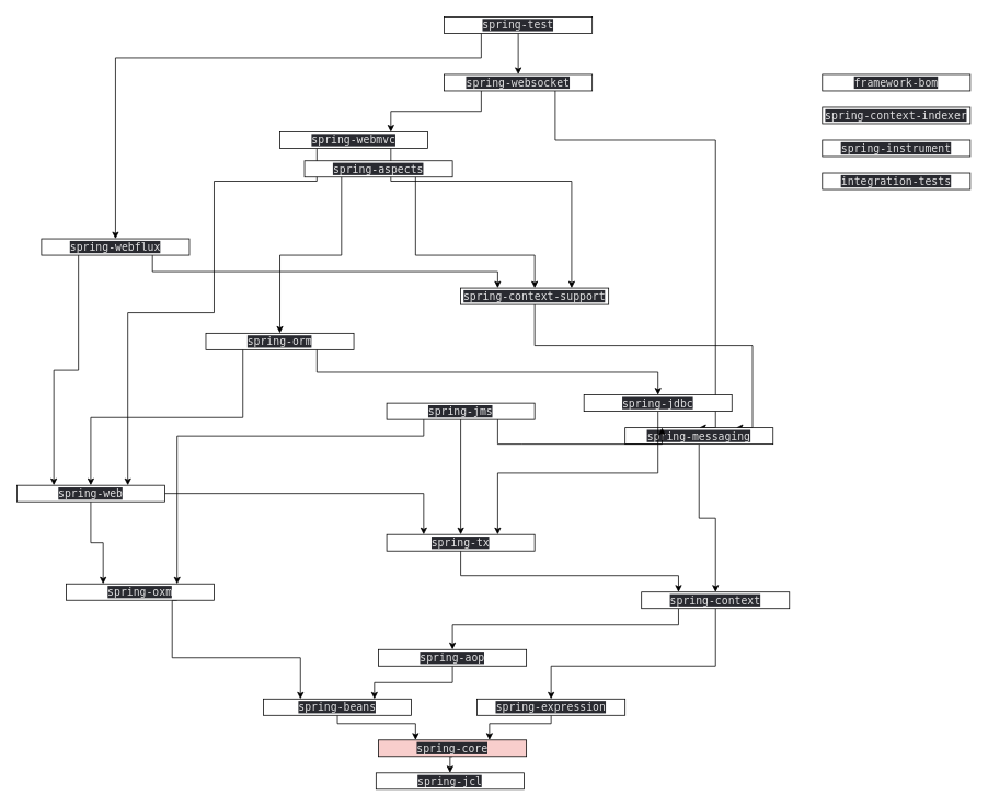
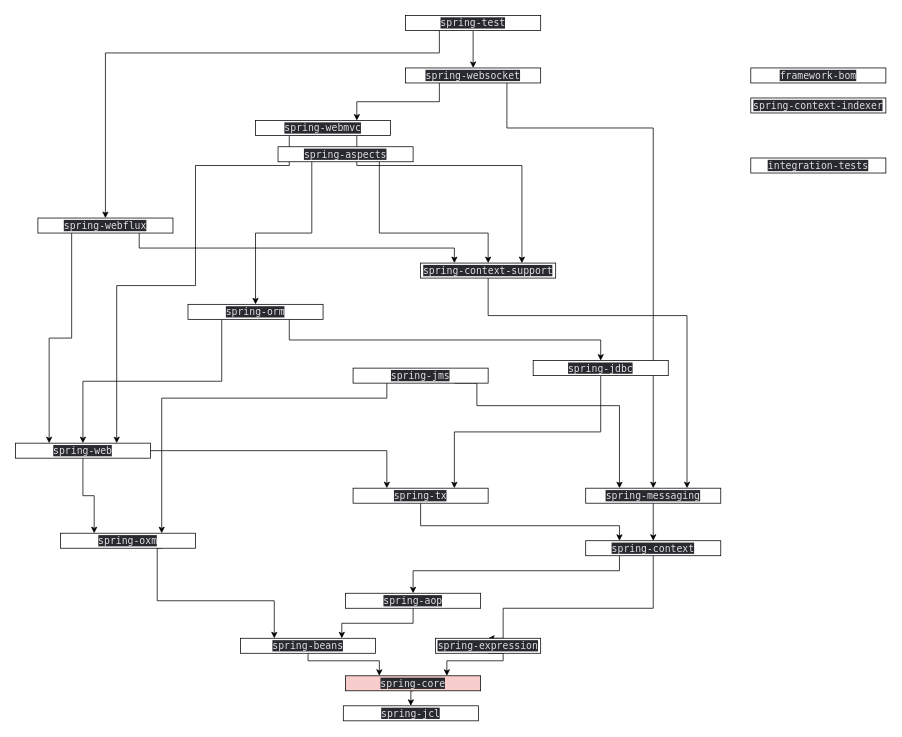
  <mxCell id="0" />
  <mxCell id="1" parent="0" />
  <mxCell id="2" style="edgeStyle=orthogonalEdgeStyle;rounded=0;orthogonalLoop=1;jettySize=auto;html=1;exitX=0.5;exitY=1;exitDx=0;exitDy=0;entryX=0.75;entryY=0;entryDx=0;entryDy=0;" edge="1" parent="1" source="3" target="12"><mxGeometry relative="1" as="geometry"><Array as="points"><mxPoint x="650" y="420" /><mxPoint x="915" y="420" /></Array></mxGeometry></mxCell>
  <mxCell id="3" value="&lt;pre style=&quot;background-color: #292a30 ; color: #dfdfe0 ; font-family: &amp;#34;jetbrains mono&amp;#34; , monospace ; font-size: 9.8pt&quot;&gt;spring-context-support&lt;/pre&gt;" style="rounded=0;whiteSpace=wrap;html=1;" parent="1" vertex="1"><mxGeometry x="560" y="350" width="180" height="20" as="geometry" /></mxCell>
  <mxCell id="4" style="edgeStyle=orthogonalEdgeStyle;rounded=0;orthogonalLoop=1;jettySize=auto;html=1;exitX=0.25;exitY=1;exitDx=0;exitDy=0;entryX=0.75;entryY=0;entryDx=0;entryDy=0;" edge="1" parent="1" source="6" target="16"><mxGeometry relative="1" as="geometry" /></mxCell>
  <mxCell id="5" style="edgeStyle=orthogonalEdgeStyle;rounded=0;orthogonalLoop=1;jettySize=auto;html=1;exitX=0.75;exitY=1;exitDx=0;exitDy=0;entryX=0.5;entryY=0;entryDx=0;entryDy=0;" edge="1" parent="1" source="6" target="12"><mxGeometry relative="1" as="geometry"><Array as="points"><mxPoint x="675" y="170" /><mxPoint x="870" y="170" /></Array></mxGeometry></mxCell>
  <mxCell id="6" value="&lt;pre style=&quot;background-color: #292a30 ; color: #dfdfe0 ; font-family: &amp;#34;jetbrains mono&amp;#34; , monospace ; font-size: 9.8pt&quot;&gt;&lt;pre style=&quot;font-family: &amp;#34;jetbrains mono&amp;#34; , monospace ; font-size: 9.8pt&quot;&gt;spring-websocket&lt;/pre&gt;&lt;/pre&gt;" style="rounded=0;whiteSpace=wrap;html=1;" vertex="1" parent="1"><mxGeometry x="540" y="90" width="180" height="20" as="geometry" /></mxCell>
  <mxCell id="7" value="&lt;pre style=&quot;background-color: #292a30 ; color: #dfdfe0 ; font-family: &amp;#34;jetbrains mono&amp;#34; , monospace ; font-size: 9.8pt&quot;&gt;&lt;pre style=&quot;font-family: &amp;#34;jetbrains mono&amp;#34; , monospace ; font-size: 9.8pt&quot;&gt;&lt;pre style=&quot;font-family: &amp;#34;jetbrains mono&amp;#34; , monospace ; font-size: 9.8pt&quot;&gt;spring-context-indexer&lt;/pre&gt;&lt;/pre&gt;&lt;/pre&gt;" style="rounded=0;whiteSpace=wrap;html=1;" vertex="1" parent="1"><mxGeometry x="1000" y="130" width="180" height="20" as="geometry" /></mxCell>
  <mxCell id="8" style="edgeStyle=orthogonalEdgeStyle;rounded=0;orthogonalLoop=1;jettySize=auto;html=1;exitX=0.5;exitY=1;exitDx=0;exitDy=0;entryX=0.5;entryY=0;entryDx=0;entryDy=0;" edge="1" parent="1" source="10" target="42"><mxGeometry relative="1" as="geometry"><Array as="points"><mxPoint x="870" y="810" /><mxPoint x="670" y="810" /></Array></mxGeometry></mxCell>
  <mxCell id="9" style="edgeStyle=orthogonalEdgeStyle;rounded=0;orthogonalLoop=1;jettySize=auto;html=1;exitX=0.25;exitY=1;exitDx=0;exitDy=0;" edge="1" parent="1" source="10" target="50"><mxGeometry relative="1" as="geometry"><Array as="points"><mxPoint x="825" y="760" /><mxPoint x="550" y="760" /></Array></mxGeometry></mxCell>
  <mxCell id="10" value="&lt;pre style=&quot;background-color: #292a30 ; color: #dfdfe0 ; font-family: &amp;#34;jetbrains mono&amp;#34; , monospace ; font-size: 9.8pt&quot;&gt;&lt;pre style=&quot;font-family: &amp;#34;jetbrains mono&amp;#34; , monospace ; font-size: 9.8pt&quot;&gt;&lt;pre style=&quot;font-family: &amp;#34;jetbrains mono&amp;#34; , monospace ; font-size: 9.8pt&quot;&gt;spring-context&lt;/pre&gt;&lt;/pre&gt;&lt;/pre&gt;" style="rounded=0;whiteSpace=wrap;html=1;" vertex="1" parent="1"><mxGeometry x="780" y="720" width="180" height="20" as="geometry" /></mxCell>
  <mxCell id="11" style="edgeStyle=orthogonalEdgeStyle;rounded=0;orthogonalLoop=1;jettySize=auto;html=1;exitX=0.5;exitY=1;exitDx=0;exitDy=0;" edge="1" parent="1" source="12" target="10"><mxGeometry relative="1" as="geometry" /></mxCell>
- <mxCell id="12" value="&lt;pre style=&quot;background-color: #292a30 ; color: #dfdfe0 ; font-family: &amp;#34;jetbrains mono&amp;#34; , monospace ; font-size: 9.8pt&quot;&gt;&lt;pre style=&quot;font-family: &amp;#34;jetbrains mono&amp;#34; , monospace ; font-size: 9.8pt&quot;&gt;&lt;pre style=&quot;font-family: &amp;#34;jetbrains mono&amp;#34; , monospace ; font-size: 9.8pt&quot;&gt;spring-messaging&lt;/pre&gt;&lt;/pre&gt;&lt;/pre&gt;" style="rounded=0;whiteSpace=wrap;html=1;" vertex="1" parent="1"><mxGeometry x="760" y="520" width="180" height="20" as="geometry" /></mxCell>
+ <mxCell id="12" value="&lt;pre style=&quot;background-color: #292a30 ; color: #dfdfe0 ; font-family: &amp;#34;jetbrains mono&amp;#34; , monospace ; font-size: 9.8pt&quot;&gt;&lt;pre style=&quot;font-family: &amp;#34;jetbrains mono&amp;#34; , monospace ; font-size: 9.8pt&quot;&gt;&lt;pre style=&quot;font-family: &amp;#34;jetbrains mono&amp;#34; , monospace ; font-size: 9.8pt&quot;&gt;spring-messaging&lt;/pre&gt;&lt;/pre&gt;&lt;/pre&gt;" style="rounded=0;whiteSpace=wrap;html=1;" vertex="1" parent="1"><mxGeometry x="780" y="650" width="180" height="20" as="geometry" /></mxCell>
  <mxCell id="13" value="&lt;pre style=&quot;background-color: #292a30 ; color: #dfdfe0 ; font-family: &amp;#34;jetbrains mono&amp;#34; , monospace ; font-size: 9.8pt&quot;&gt;&lt;pre style=&quot;font-family: &amp;#34;jetbrains mono&amp;#34; , monospace ; font-size: 9.8pt&quot;&gt;&lt;pre style=&quot;font-family: &amp;#34;jetbrains mono&amp;#34; , monospace ; font-size: 9.8pt&quot;&gt;integration-tests&lt;/pre&gt;&lt;/pre&gt;&lt;/pre&gt;" style="rounded=0;whiteSpace=wrap;html=1;" vertex="1" parent="1"><mxGeometry x="1000" y="210" width="180" height="20" as="geometry" /></mxCell>
  <mxCell id="14" style="edgeStyle=orthogonalEdgeStyle;rounded=0;orthogonalLoop=1;jettySize=auto;html=1;exitX=0.25;exitY=1;exitDx=0;exitDy=0;entryX=0.75;entryY=0;entryDx=0;entryDy=0;" edge="1" parent="1" source="16" target="19"><mxGeometry relative="1" as="geometry"><Array as="points"><mxPoint x="385" y="220" /><mxPoint x="260" y="220" /><mxPoint x="260" y="380" /><mxPoint x="155" y="380" /></Array></mxGeometry></mxCell>
  <mxCell id="15" style="edgeStyle=orthogonalEdgeStyle;rounded=0;orthogonalLoop=1;jettySize=auto;html=1;exitX=0.75;exitY=1;exitDx=0;exitDy=0;entryX=0.75;entryY=0;entryDx=0;entryDy=0;" edge="1" parent="1" source="16" target="3"><mxGeometry relative="1" as="geometry"><Array as="points"><mxPoint x="475" y="220" /><mxPoint x="695" y="220" /></Array></mxGeometry></mxCell>
  <mxCell id="16" value="&lt;pre style=&quot;background-color: #292a30 ; color: #dfdfe0 ; font-family: &amp;#34;jetbrains mono&amp;#34; , monospace ; font-size: 9.8pt&quot;&gt;&lt;pre style=&quot;font-family: &amp;#34;jetbrains mono&amp;#34; , monospace ; font-size: 9.8pt&quot;&gt;&lt;pre style=&quot;font-family: &amp;#34;jetbrains mono&amp;#34; , monospace ; font-size: 9.8pt&quot;&gt;spring-webmvc&lt;/pre&gt;&lt;/pre&gt;&lt;/pre&gt;" style="rounded=0;whiteSpace=wrap;html=1;" vertex="1" parent="1"><mxGeometry x="340" y="160" width="180" height="20" as="geometry" /></mxCell>
  <mxCell id="17" style="edgeStyle=orthogonalEdgeStyle;rounded=0;orthogonalLoop=1;jettySize=auto;html=1;exitX=1;exitY=0.5;exitDx=0;exitDy=0;entryX=0.25;entryY=0;entryDx=0;entryDy=0;" edge="1" parent="1" source="19" target="52"><mxGeometry relative="1" as="geometry" /></mxCell>
  <mxCell id="18" style="edgeStyle=orthogonalEdgeStyle;rounded=0;orthogonalLoop=1;jettySize=auto;html=1;entryX=0.25;entryY=0;entryDx=0;entryDy=0;" edge="1" parent="1" source="19" target="21"><mxGeometry relative="1" as="geometry" /></mxCell>
  <mxCell id="19" value="&lt;pre style=&quot;background-color: #292a30 ; color: #dfdfe0 ; font-family: &amp;#34;jetbrains mono&amp;#34; , monospace ; font-size: 9.8pt&quot;&gt;&lt;pre style=&quot;font-family: &amp;#34;jetbrains mono&amp;#34; , monospace ; font-size: 9.8pt&quot;&gt;&lt;pre style=&quot;font-family: &amp;#34;jetbrains mono&amp;#34; , monospace ; font-size: 9.8pt&quot;&gt;spring-web&lt;/pre&gt;&lt;/pre&gt;&lt;/pre&gt;" style="rounded=0;whiteSpace=wrap;html=1;" vertex="1" parent="1"><mxGeometry x="20" y="590" width="180" height="20" as="geometry" /></mxCell>
  <mxCell id="20" style="edgeStyle=orthogonalEdgeStyle;rounded=0;orthogonalLoop=1;jettySize=auto;html=1;exitX=0.75;exitY=1;exitDx=0;exitDy=0;entryX=0.25;entryY=0;entryDx=0;entryDy=0;" edge="1" parent="1" source="21" target="26"><mxGeometry relative="1" as="geometry"><Array as="points"><mxPoint x="209" y="800" /><mxPoint x="365" y="800" /></Array></mxGeometry></mxCell>
  <mxCell id="21" value="&lt;pre style=&quot;background-color: #292a30 ; color: #dfdfe0 ; font-family: &amp;#34;jetbrains mono&amp;#34; , monospace ; font-size: 9.8pt&quot;&gt;&lt;pre style=&quot;font-family: &amp;#34;jetbrains mono&amp;#34; , monospace ; font-size: 9.8pt&quot;&gt;&lt;pre style=&quot;font-family: &amp;#34;jetbrains mono&amp;#34; , monospace ; font-size: 9.8pt&quot;&gt;spring-oxm&lt;/pre&gt;&lt;/pre&gt;&lt;/pre&gt;" style="rounded=0;whiteSpace=wrap;html=1;" vertex="1" parent="1"><mxGeometry x="80" y="710" width="180" height="20" as="geometry" /></mxCell>
  <mxCell id="22" value="&lt;pre style=&quot;background-color: #292a30 ; color: #dfdfe0 ; font-family: &amp;#34;jetbrains mono&amp;#34; , monospace ; font-size: 9.8pt&quot;&gt;&lt;pre style=&quot;font-family: &amp;#34;jetbrains mono&amp;#34; , monospace ; font-size: 9.8pt&quot;&gt;&lt;pre style=&quot;font-family: &amp;#34;jetbrains mono&amp;#34; , monospace ; font-size: 9.8pt&quot;&gt;spring-jcl&lt;/pre&gt;&lt;/pre&gt;&lt;/pre&gt;" style="rounded=0;whiteSpace=wrap;html=1;" vertex="1" parent="1"><mxGeometry x="457" y="940" width="180" height="20" as="geometry" /></mxCell>
  <mxCell id="23" style="edgeStyle=orthogonalEdgeStyle;rounded=0;orthogonalLoop=1;jettySize=auto;html=1;exitX=0.5;exitY=1;exitDx=0;exitDy=0;entryX=0.5;entryY=0;entryDx=0;entryDy=0;" edge="1" parent="1" source="24" target="22"><mxGeometry relative="1" as="geometry"><mxPoint x="298" y="960" as="targetPoint" /></mxGeometry></mxCell>
  <mxCell id="24" value="&lt;pre style=&quot;background-color: #292a30 ; color: #dfdfe0 ; font-family: &amp;#34;jetbrains mono&amp;#34; , monospace ; font-size: 9.8pt&quot;&gt;&lt;pre style=&quot;font-family: &amp;#34;jetbrains mono&amp;#34; , monospace ; font-size: 9.8pt&quot;&gt;&lt;pre style=&quot;font-family: &amp;#34;jetbrains mono&amp;#34; , monospace ; font-size: 9.8pt&quot;&gt;spring-core&lt;/pre&gt;&lt;/pre&gt;&lt;/pre&gt;" style="rounded=0;whiteSpace=wrap;html=1;fillColor=#f8cecc;" vertex="1" parent="1"><mxGeometry x="460" y="900" width="180" height="20" as="geometry" /></mxCell>
  <mxCell id="25" style="edgeStyle=orthogonalEdgeStyle;rounded=0;orthogonalLoop=1;jettySize=auto;html=1;exitX=0.5;exitY=1;exitDx=0;exitDy=0;entryX=0.25;entryY=0;entryDx=0;entryDy=0;" edge="1" parent="1" source="26" target="24"><mxGeometry relative="1" as="geometry"><Array as="points"><mxPoint x="410" y="880" /><mxPoint x="505" y="880" /></Array></mxGeometry></mxCell>
  <mxCell id="26" value="&lt;pre style=&quot;background-color: #292a30 ; color: #dfdfe0 ; font-family: &amp;#34;jetbrains mono&amp;#34; , monospace ; font-size: 9.8pt&quot;&gt;&lt;pre style=&quot;font-family: &amp;#34;jetbrains mono&amp;#34; , monospace ; font-size: 9.8pt&quot;&gt;&lt;pre style=&quot;font-family: &amp;#34;jetbrains mono&amp;#34; , monospace ; font-size: 9.8pt&quot;&gt;spring-beans&lt;/pre&gt;&lt;/pre&gt;&lt;/pre&gt;" style="rounded=0;whiteSpace=wrap;html=1;" vertex="1" parent="1"><mxGeometry x="320" y="850" width="180" height="20" as="geometry" /></mxCell>
  <mxCell id="27" style="edgeStyle=orthogonalEdgeStyle;rounded=0;orthogonalLoop=1;jettySize=auto;html=1;exitX=0.5;exitY=1;exitDx=0;exitDy=0;entryX=0.75;entryY=0;entryDx=0;entryDy=0;" edge="1" parent="1" source="28" target="52"><mxGeometry relative="1" as="geometry" /></mxCell>
  <mxCell id="28" value="&lt;pre style=&quot;background-color: #292a30 ; color: #dfdfe0 ; font-family: &amp;#34;jetbrains mono&amp;#34; , monospace ; font-size: 9.8pt&quot;&gt;&lt;pre style=&quot;font-family: &amp;#34;jetbrains mono&amp;#34; , monospace ; font-size: 9.8pt&quot;&gt;&lt;pre style=&quot;font-family: &amp;#34;jetbrains mono&amp;#34; , monospace ; font-size: 9.8pt&quot;&gt;spring-jdbc&lt;/pre&gt;&lt;/pre&gt;&lt;/pre&gt;" style="rounded=0;whiteSpace=wrap;html=1;" vertex="1" parent="1"><mxGeometry x="710" y="480" width="180" height="20" as="geometry" /></mxCell>
  <mxCell id="29" style="edgeStyle=orthogonalEdgeStyle;rounded=0;orthogonalLoop=1;jettySize=auto;html=1;exitX=0.5;exitY=1;exitDx=0;exitDy=0;entryX=0.5;entryY=0;entryDx=0;entryDy=0;" edge="1" parent="1" source="31" target="6"><mxGeometry relative="1" as="geometry" /></mxCell>
  <mxCell id="30" style="edgeStyle=orthogonalEdgeStyle;rounded=0;orthogonalLoop=1;jettySize=auto;html=1;exitX=0.25;exitY=1;exitDx=0;exitDy=0;entryX=0.5;entryY=0;entryDx=0;entryDy=0;" edge="1" parent="1" source="31" target="39"><mxGeometry relative="1" as="geometry"><Array as="points"><mxPoint x="585" y="70" /><mxPoint x="140" y="70" /></Array></mxGeometry></mxCell>
  <mxCell id="31" value="&lt;pre style=&quot;background-color: #292a30 ; color: #dfdfe0 ; font-family: &amp;#34;jetbrains mono&amp;#34; , monospace ; font-size: 9.8pt&quot;&gt;&lt;pre style=&quot;font-family: &amp;#34;jetbrains mono&amp;#34; , monospace ; font-size: 9.8pt&quot;&gt;&lt;pre style=&quot;font-family: &amp;#34;jetbrains mono&amp;#34; , monospace ; font-size: 9.8pt&quot;&gt;spring-test&lt;/pre&gt;&lt;/pre&gt;&lt;/pre&gt;" style="rounded=0;whiteSpace=wrap;html=1;" vertex="1" parent="1"><mxGeometry x="540" y="20" width="180" height="20" as="geometry" /></mxCell>
  <mxCell id="32" value="&lt;pre style=&quot;background-color: #292a30 ; color: #dfdfe0 ; font-family: &amp;#34;jetbrains mono&amp;#34; , monospace ; font-size: 9.8pt&quot;&gt;&lt;pre style=&quot;font-family: &amp;#34;jetbrains mono&amp;#34; , monospace ; font-size: 9.8pt&quot;&gt;&lt;pre style=&quot;font-family: &amp;#34;jetbrains mono&amp;#34; , monospace ; font-size: 9.8pt&quot;&gt;framework-bom&lt;/pre&gt;&lt;/pre&gt;&lt;/pre&gt;" style="rounded=0;whiteSpace=wrap;html=1;" vertex="1" parent="1"><mxGeometry x="1000" y="90" width="180" height="20" as="geometry" /></mxCell>
- <mxCell id="33" style="edgeStyle=orthogonalEdgeStyle;rounded=0;orthogonalLoop=1;jettySize=auto;html=1;exitX=0.5;exitY=1;exitDx=0;exitDy=0;entryX=0.5;entryY=0;entryDx=0;entryDy=0;" edge="1" parent="1" source="36" target="52"><mxGeometry relative="1" as="geometry" /></mxCell>
  <mxCell id="34" style="edgeStyle=orthogonalEdgeStyle;rounded=0;orthogonalLoop=1;jettySize=auto;html=1;exitX=0.75;exitY=1;exitDx=0;exitDy=0;entryX=0.25;entryY=0;entryDx=0;entryDy=0;" edge="1" parent="1" source="36" target="12"><mxGeometry relative="1" as="geometry"><Array as="points"><mxPoint x="635" y="540" /><mxPoint x="825" y="540" /></Array></mxGeometry></mxCell>
  <mxCell id="35" style="edgeStyle=orthogonalEdgeStyle;rounded=0;orthogonalLoop=1;jettySize=auto;html=1;exitX=0.25;exitY=1;exitDx=0;exitDy=0;entryX=0.75;entryY=0;entryDx=0;entryDy=0;" edge="1" parent="1" source="36" target="21"><mxGeometry relative="1" as="geometry"><Array as="points"><mxPoint x="515" y="530" /><mxPoint x="215" y="530" /></Array></mxGeometry></mxCell>
  <mxCell id="36" value="&lt;pre style=&quot;background-color: #292a30 ; color: #dfdfe0 ; font-family: &amp;#34;jetbrains mono&amp;#34; , monospace ; font-size: 9.8pt&quot;&gt;&lt;pre style=&quot;font-family: &amp;#34;jetbrains mono&amp;#34; , monospace ; font-size: 9.8pt&quot;&gt;&lt;pre style=&quot;font-family: &amp;#34;jetbrains mono&amp;#34; , monospace ; font-size: 9.8pt&quot;&gt;spring-jms&lt;/pre&gt;&lt;/pre&gt;&lt;/pre&gt;" style="rounded=0;whiteSpace=wrap;html=1;" vertex="1" parent="1"><mxGeometry x="470" y="490" width="180" height="20" as="geometry" /></mxCell>
  <mxCell id="37" style="edgeStyle=orthogonalEdgeStyle;rounded=0;orthogonalLoop=1;jettySize=auto;html=1;exitX=0.75;exitY=1;exitDx=0;exitDy=0;entryX=0.25;entryY=0;entryDx=0;entryDy=0;" edge="1" parent="1" source="39" target="3"><mxGeometry relative="1" as="geometry" /></mxCell>
  <mxCell id="38" style="edgeStyle=orthogonalEdgeStyle;rounded=0;orthogonalLoop=1;jettySize=auto;html=1;exitX=0.25;exitY=1;exitDx=0;exitDy=0;entryX=0.25;entryY=0;entryDx=0;entryDy=0;" edge="1" parent="1" source="39" target="19"><mxGeometry relative="1" as="geometry" /></mxCell>
  <mxCell id="39" value="&lt;pre style=&quot;background-color: #292a30 ; color: #dfdfe0 ; font-family: &amp;#34;jetbrains mono&amp;#34; , monospace ; font-size: 9.8pt&quot;&gt;&lt;pre style=&quot;font-family: &amp;#34;jetbrains mono&amp;#34; , monospace ; font-size: 9.8pt&quot;&gt;&lt;pre style=&quot;font-family: &amp;#34;jetbrains mono&amp;#34; , monospace ; font-size: 9.8pt&quot;&gt;spring-webflux&lt;/pre&gt;&lt;/pre&gt;&lt;/pre&gt;" style="rounded=0;whiteSpace=wrap;html=1;" vertex="1" parent="1"><mxGeometry x="50" y="290" width="180" height="20" as="geometry" /></mxCell>
- <mxCell id="40" value="&lt;pre style=&quot;background-color: #292a30 ; color: #dfdfe0 ; font-family: &amp;quot;jetbrains mono&amp;quot; , monospace ; font-size: 9.8pt&quot;&gt;spring-instrument&lt;/pre&gt;" style="rounded=0;whiteSpace=wrap;html=1;" vertex="1" parent="1"><mxGeometry x="1000" y="170" width="180" height="20" as="geometry" /></mxCell>
  <mxCell id="41" style="edgeStyle=orthogonalEdgeStyle;rounded=0;orthogonalLoop=1;jettySize=auto;html=1;exitX=0.5;exitY=1;exitDx=0;exitDy=0;entryX=0.75;entryY=0;entryDx=0;entryDy=0;" edge="1" parent="1" source="42" target="24"><mxGeometry relative="1" as="geometry"><Array as="points"><mxPoint x="670" y="880" /><mxPoint x="595" y="880" /></Array></mxGeometry></mxCell>
- <mxCell id="42" value="&lt;pre style=&quot;background-color: #292a30 ; color: #dfdfe0 ; font-family: &amp;#34;jetbrains mono&amp;#34; , monospace ; font-size: 9.8pt&quot;&gt;&lt;pre style=&quot;font-family: &amp;#34;jetbrains mono&amp;#34; , monospace ; font-size: 9.8pt&quot;&gt;&lt;pre style=&quot;font-family: &amp;#34;jetbrains mono&amp;#34; , monospace ; font-size: 9.8pt&quot;&gt;spring-expression&lt;/pre&gt;&lt;/pre&gt;&lt;/pre&gt;" style="rounded=0;whiteSpace=wrap;html=1;" vertex="1" parent="1"><mxGeometry x="580" y="850" width="180" height="20" as="geometry" /></mxCell>
+ <mxCell id="42" value="&lt;pre style=&quot;background-color: #292a30 ; color: #dfdfe0 ; font-family: &amp;#34;jetbrains mono&amp;#34; , monospace ; font-size: 9.8pt&quot;&gt;&lt;pre style=&quot;font-family: &amp;#34;jetbrains mono&amp;#34; , monospace ; font-size: 9.8pt&quot;&gt;&lt;pre style=&quot;font-family: &amp;#34;jetbrains mono&amp;#34; , monospace ; font-size: 9.8pt&quot;&gt;spring-expression&lt;/pre&gt;&lt;/pre&gt;&lt;/pre&gt;" style="rounded=0;whiteSpace=wrap;html=1;" vertex="1" parent="1"><mxGeometry x="580" y="850" width="140" height="20" as="geometry" /></mxCell>
  <mxCell id="43" style="edgeStyle=orthogonalEdgeStyle;rounded=0;orthogonalLoop=1;jettySize=auto;html=1;exitX=0.75;exitY=1;exitDx=0;exitDy=0;entryX=0.5;entryY=0;entryDx=0;entryDy=0;" edge="1" parent="1" source="45" target="28"><mxGeometry relative="1" as="geometry" /></mxCell>
  <mxCell id="44" style="edgeStyle=orthogonalEdgeStyle;rounded=0;orthogonalLoop=1;jettySize=auto;html=1;exitX=0.25;exitY=1;exitDx=0;exitDy=0;entryX=0.5;entryY=0;entryDx=0;entryDy=0;" edge="1" parent="1" source="45" target="19"><mxGeometry relative="1" as="geometry" /></mxCell>
  <mxCell id="45" value="&lt;pre style=&quot;background-color: #292a30 ; color: #dfdfe0 ; font-family: &amp;#34;jetbrains mono&amp;#34; , monospace ; font-size: 9.8pt&quot;&gt;&lt;pre style=&quot;font-family: &amp;#34;jetbrains mono&amp;#34; , monospace ; font-size: 9.8pt&quot;&gt;&lt;pre style=&quot;font-family: &amp;#34;jetbrains mono&amp;#34; , monospace ; font-size: 9.8pt&quot;&gt;spring-orm&lt;/pre&gt;&lt;/pre&gt;&lt;/pre&gt;" style="rounded=0;whiteSpace=wrap;html=1;" vertex="1" parent="1"><mxGeometry x="250" y="405" width="180" height="20" as="geometry" /></mxCell>
  <mxCell id="46" style="edgeStyle=orthogonalEdgeStyle;rounded=0;orthogonalLoop=1;jettySize=auto;html=1;exitX=0.75;exitY=1;exitDx=0;exitDy=0;entryX=0.5;entryY=0;entryDx=0;entryDy=0;" edge="1" parent="1" source="48" target="3"><mxGeometry relative="1" as="geometry"><Array as="points"><mxPoint x="505" y="310" /><mxPoint x="650" y="310" /></Array></mxGeometry></mxCell>
  <mxCell id="47" style="edgeStyle=orthogonalEdgeStyle;rounded=0;orthogonalLoop=1;jettySize=auto;html=1;exitX=0.25;exitY=1;exitDx=0;exitDy=0;entryX=0.5;entryY=0;entryDx=0;entryDy=0;" edge="1" parent="1" source="48" target="45"><mxGeometry relative="1" as="geometry"><Array as="points"><mxPoint x="415" y="310" /><mxPoint x="340" y="310" /></Array></mxGeometry></mxCell>
  <mxCell id="48" value="&lt;pre style=&quot;background-color: #292a30 ; color: #dfdfe0 ; font-family: &amp;#34;jetbrains mono&amp;#34; , monospace ; font-size: 9.8pt&quot;&gt;&lt;pre style=&quot;font-family: &amp;#34;jetbrains mono&amp;#34; , monospace ; font-size: 9.8pt&quot;&gt;&lt;pre style=&quot;font-family: &amp;#34;jetbrains mono&amp;#34; , monospace ; font-size: 9.8pt&quot;&gt;spring-aspects&lt;/pre&gt;&lt;/pre&gt;&lt;/pre&gt;" style="rounded=0;whiteSpace=wrap;html=1;" vertex="1" parent="1"><mxGeometry x="370" y="195" width="180" height="20" as="geometry" /></mxCell>
  <mxCell id="49" style="edgeStyle=orthogonalEdgeStyle;rounded=0;orthogonalLoop=1;jettySize=auto;html=1;exitX=0.5;exitY=1;exitDx=0;exitDy=0;entryX=0.75;entryY=0;entryDx=0;entryDy=0;" edge="1" parent="1" source="50" target="26"><mxGeometry relative="1" as="geometry" /></mxCell>
  <mxCell id="50" value="&lt;pre style=&quot;background-color: #292a30 ; color: #dfdfe0 ; font-family: &amp;#34;jetbrains mono&amp;#34; , monospace ; font-size: 9.8pt&quot;&gt;&lt;pre style=&quot;font-family: &amp;#34;jetbrains mono&amp;#34; , monospace ; font-size: 9.8pt&quot;&gt;&lt;pre style=&quot;font-family: &amp;#34;jetbrains mono&amp;#34; , monospace ; font-size: 9.8pt&quot;&gt;spring-aop&lt;/pre&gt;&lt;/pre&gt;&lt;/pre&gt;" style="rounded=0;whiteSpace=wrap;html=1;" vertex="1" parent="1"><mxGeometry x="460" y="790" width="180" height="20" as="geometry" /></mxCell>
  <mxCell id="51" style="edgeStyle=orthogonalEdgeStyle;rounded=0;orthogonalLoop=1;jettySize=auto;html=1;exitX=0.5;exitY=1;exitDx=0;exitDy=0;entryX=0.25;entryY=0;entryDx=0;entryDy=0;" edge="1" parent="1" source="52" target="10"><mxGeometry relative="1" as="geometry"><Array as="points"><mxPoint x="560" y="700" /><mxPoint x="825" y="700" /></Array></mxGeometry></mxCell>
  <mxCell id="52" value="&lt;pre style=&quot;background-color: #292a30 ; color: #dfdfe0 ; font-family: &amp;#34;jetbrains mono&amp;#34; , monospace ; font-size: 9.8pt&quot;&gt;&lt;pre style=&quot;font-family: &amp;#34;jetbrains mono&amp;#34; , monospace ; font-size: 9.8pt&quot;&gt;&lt;pre style=&quot;font-family: &amp;#34;jetbrains mono&amp;#34; , monospace ; font-size: 9.8pt&quot;&gt;spring-tx&lt;/pre&gt;&lt;/pre&gt;&lt;/pre&gt;" style="rounded=0;whiteSpace=wrap;html=1;" vertex="1" parent="1"><mxGeometry x="470" y="650" width="180" height="20" as="geometry" /></mxCell>
